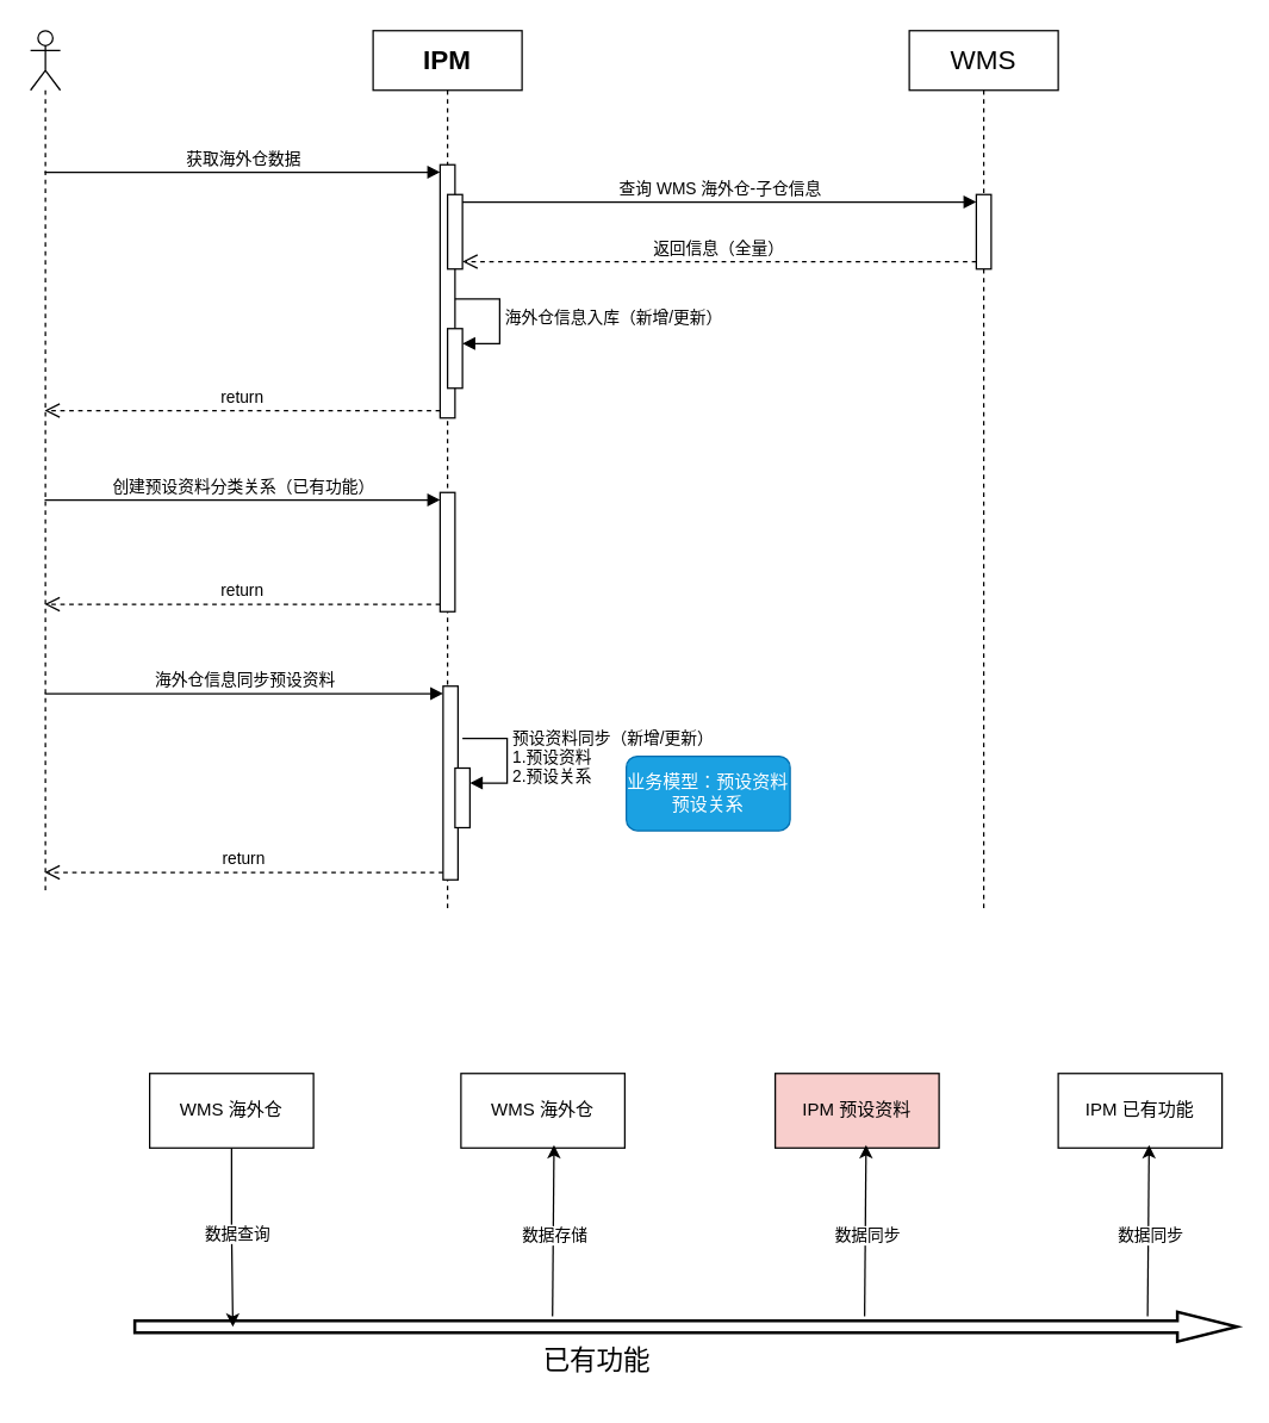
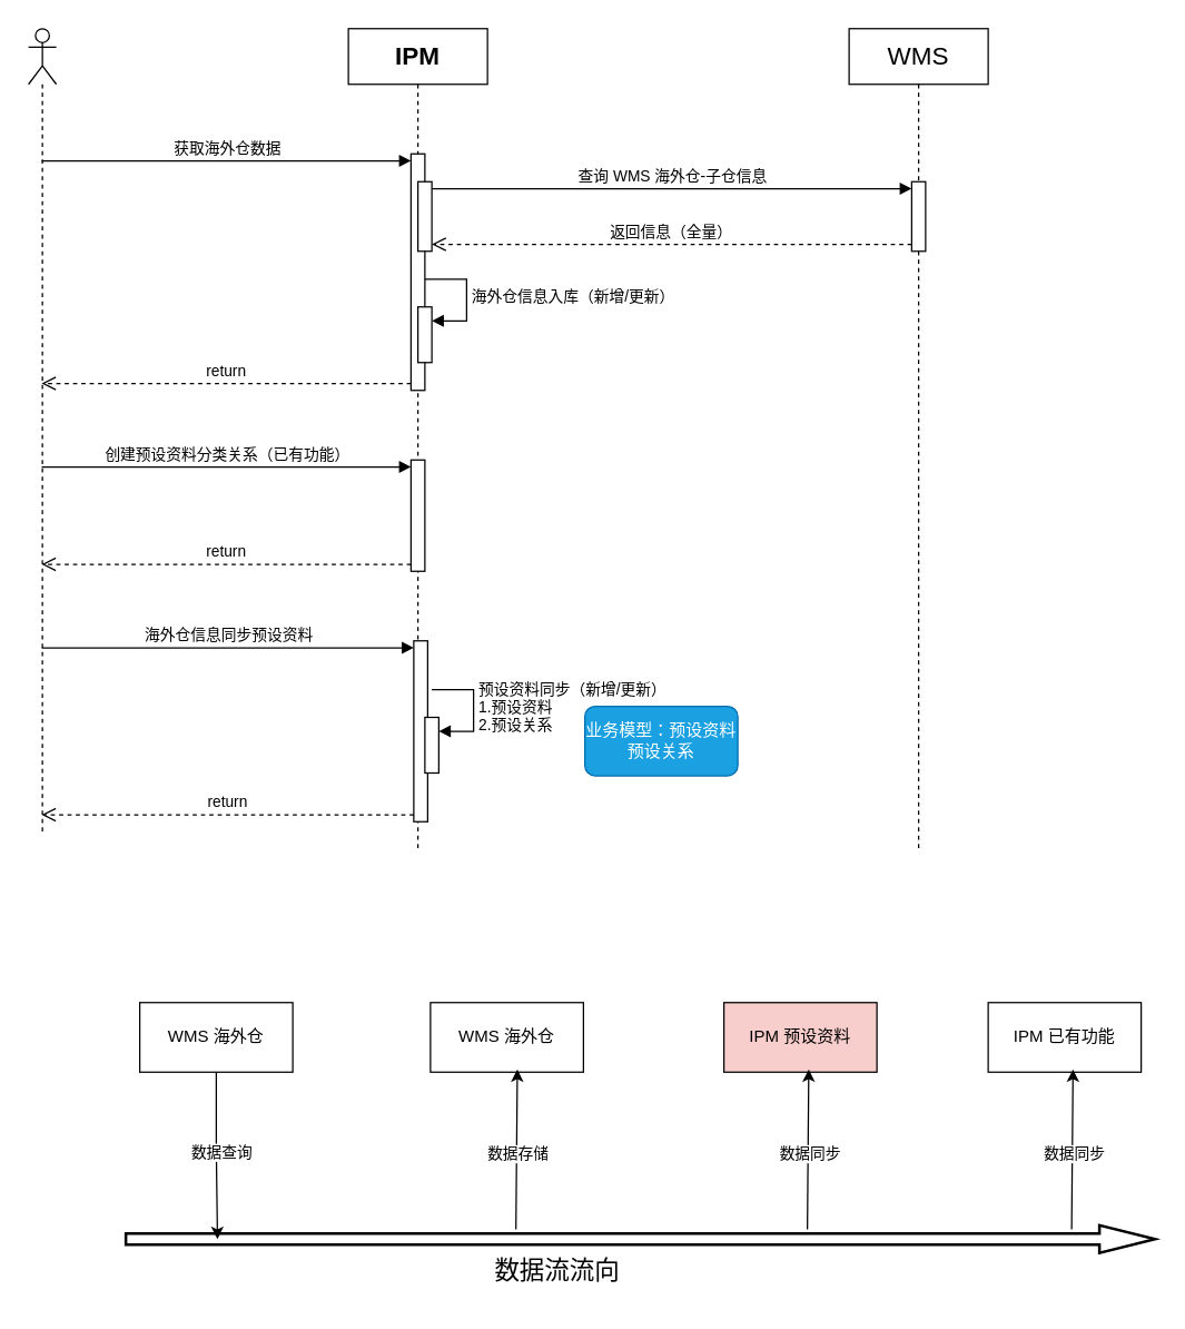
  <mxCell id="0" />
  <mxCell id="1" parent="0" />
  <mxCell id="2" value="&lt;b&gt;&lt;font style=&quot;font-size: 18px;&quot;&gt;IPM&lt;/font&gt;&lt;/b&gt;" style="shape=umlLifeline;perimeter=lifelinePerimeter;whiteSpace=wrap;html=1;container=1;dropTarget=0;collapsible=0;recursiveResize=0;outlineConnect=0;portConstraint=eastwest;newEdgeStyle={&quot;curved&quot;:0,&quot;rounded&quot;:0};" vertex="1" parent="1"><mxGeometry x="250" y="20" width="100" height="590" as="geometry" /></mxCell>
  <mxCell id="3" value="" style="html=1;points=[[0,0,0,0,5],[0,1,0,0,-5],[1,0,0,0,5],[1,1,0,0,-5]];perimeter=orthogonalPerimeter;outlineConnect=0;targetShapes=umlLifeline;portConstraint=eastwest;newEdgeStyle={&quot;curved&quot;:0,&quot;rounded&quot;:0};" vertex="1" parent="2"><mxGeometry x="45" y="90" width="10" height="170" as="geometry" /></mxCell>
  <mxCell id="4" value="" style="html=1;points=[[0,0,0,0,5],[0,1,0,0,-5],[1,0,0,0,5],[1,1,0,0,-5]];perimeter=orthogonalPerimeter;outlineConnect=0;targetShapes=umlLifeline;portConstraint=eastwest;newEdgeStyle={&quot;curved&quot;:0,&quot;rounded&quot;:0};" vertex="1" parent="2"><mxGeometry x="50" y="110" width="10" height="50" as="geometry" /></mxCell>
  <mxCell id="5" value="" style="html=1;points=[[0,0,0,0,5],[0,1,0,0,-5],[1,0,0,0,5],[1,1,0,0,-5]];perimeter=orthogonalPerimeter;outlineConnect=0;targetShapes=umlLifeline;portConstraint=eastwest;newEdgeStyle={&quot;curved&quot;:0,&quot;rounded&quot;:0};" vertex="1" parent="2"><mxGeometry x="50" y="200" width="10" height="40" as="geometry" /></mxCell>
  <mxCell id="6" value="海外仓信息入库（新增/更新）" style="html=1;align=left;spacingLeft=2;endArrow=block;rounded=0;edgeStyle=orthogonalEdgeStyle;curved=0;rounded=0;" edge="1" target="5" parent="2"><mxGeometry relative="1" as="geometry"><mxPoint x="55" y="180" as="sourcePoint" /><Array as="points"><mxPoint x="85" y="210" /></Array></mxGeometry></mxCell>
  <mxCell id="7" value="" style="html=1;points=[[0,0,0,0,5],[0,1,0,0,-5],[1,0,0,0,5],[1,1,0,0,-5]];perimeter=orthogonalPerimeter;outlineConnect=0;targetShapes=umlLifeline;portConstraint=eastwest;newEdgeStyle={&quot;curved&quot;:0,&quot;rounded&quot;:0};" vertex="1" parent="2"><mxGeometry x="47" y="440" width="10" height="130" as="geometry" /></mxCell>
  <mxCell id="8" value="" style="html=1;points=[[0,0,0,0,5],[0,1,0,0,-5],[1,0,0,0,5],[1,1,0,0,-5]];perimeter=orthogonalPerimeter;outlineConnect=0;targetShapes=umlLifeline;portConstraint=eastwest;newEdgeStyle={&quot;curved&quot;:0,&quot;rounded&quot;:0};" vertex="1" parent="2"><mxGeometry x="55" y="495" width="10" height="40" as="geometry" /></mxCell>
  <mxCell id="9" value="预设资料同步（新增/更新）&lt;div&gt;1.预设资料&lt;/div&gt;&lt;div&gt;2.预设关系&lt;/div&gt;" style="html=1;align=left;spacingLeft=2;endArrow=block;rounded=0;edgeStyle=orthogonalEdgeStyle;curved=0;rounded=0;" edge="1" target="8" parent="2"><mxGeometry relative="1" as="geometry"><mxPoint x="60" y="475" as="sourcePoint" /><Array as="points"><mxPoint x="90" y="505" /></Array></mxGeometry></mxCell>
  <mxCell id="10" value="" style="html=1;points=[[0,0,0,0,5],[0,1,0,0,-5],[1,0,0,0,5],[1,1,0,0,-5]];perimeter=orthogonalPerimeter;outlineConnect=0;targetShapes=umlLifeline;portConstraint=eastwest;newEdgeStyle={&quot;curved&quot;:0,&quot;rounded&quot;:0};" vertex="1" parent="2"><mxGeometry x="45" y="310" width="10" height="80" as="geometry" /></mxCell>
  <mxCell id="11" value="&lt;font style=&quot;font-size: 18px;&quot;&gt;WMS&lt;/font&gt;" style="shape=umlLifeline;perimeter=lifelinePerimeter;whiteSpace=wrap;html=1;container=1;dropTarget=0;collapsible=0;recursiveResize=0;outlineConnect=0;portConstraint=eastwest;newEdgeStyle={&quot;curved&quot;:0,&quot;rounded&quot;:0};" vertex="1" parent="1"><mxGeometry x="610" y="20" width="100" height="590" as="geometry" /></mxCell>
  <mxCell id="12" value="" style="html=1;points=[[0,0,0,0,5],[0,1,0,0,-5],[1,0,0,0,5],[1,1,0,0,-5]];perimeter=orthogonalPerimeter;outlineConnect=0;targetShapes=umlLifeline;portConstraint=eastwest;newEdgeStyle={&quot;curved&quot;:0,&quot;rounded&quot;:0};" vertex="1" parent="11"><mxGeometry x="45" y="110" width="10" height="50" as="geometry" /></mxCell>
  <mxCell id="13" value="查询 WMS 海外仓-子仓信息" style="html=1;verticalAlign=bottom;endArrow=block;curved=0;rounded=0;entryX=0;entryY=0;entryDx=0;entryDy=5;exitX=1;exitY=0;exitDx=0;exitDy=5;exitPerimeter=0;" edge="1" target="12" parent="1" source="4"><mxGeometry relative="1" as="geometry"><mxPoint x="475" y="135" as="sourcePoint" /></mxGeometry></mxCell>
  <mxCell id="14" value="返回信息（全量）" style="html=1;verticalAlign=bottom;endArrow=open;dashed=1;endSize=8;curved=0;rounded=0;exitX=0;exitY=1;exitDx=0;exitDy=-5;entryX=1;entryY=1;entryDx=0;entryDy=-5;entryPerimeter=0;" edge="1" source="12" parent="1" target="4"><mxGeometry relative="1" as="geometry"><mxPoint x="470" y="175" as="targetPoint" /></mxGeometry></mxCell>
  <mxCell id="15" value="" style="shape=umlLifeline;perimeter=lifelinePerimeter;whiteSpace=wrap;html=1;container=1;dropTarget=0;collapsible=0;recursiveResize=0;outlineConnect=0;portConstraint=eastwest;newEdgeStyle={&quot;curved&quot;:0,&quot;rounded&quot;:0};participant=umlActor;" vertex="1" parent="1"><mxGeometry x="20" y="20" width="20" height="580" as="geometry" /></mxCell>
  <mxCell id="16" value="获取海外仓数据" style="html=1;verticalAlign=bottom;endArrow=block;curved=0;rounded=0;entryX=0;entryY=0;entryDx=0;entryDy=5;" edge="1" target="3" parent="1" source="15"><mxGeometry relative="1" as="geometry"><mxPoint x="200" y="115" as="sourcePoint" /></mxGeometry></mxCell>
  <mxCell id="17" value="return" style="html=1;verticalAlign=bottom;endArrow=open;dashed=1;endSize=8;curved=0;rounded=0;exitX=0;exitY=1;exitDx=0;exitDy=-5;" edge="1" source="3" parent="1" target="15"><mxGeometry relative="1" as="geometry"><mxPoint x="210" y="275" as="targetPoint" /></mxGeometry></mxCell>
  <mxCell id="18" value="海外仓信息同步预设资料" style="html=1;verticalAlign=bottom;endArrow=block;curved=0;rounded=0;entryX=0;entryY=0;entryDx=0;entryDy=5;" edge="1" target="7" parent="1" source="15"><mxGeometry relative="1" as="geometry"><mxPoint x="69.5" y="465" as="sourcePoint" /></mxGeometry></mxCell>
  <mxCell id="19" value="return" style="html=1;verticalAlign=bottom;endArrow=open;dashed=1;endSize=8;curved=0;rounded=0;exitX=0;exitY=1;exitDx=0;exitDy=-5;" edge="1" source="7" parent="1" target="15"><mxGeometry relative="1" as="geometry"><mxPoint x="69.5" y="585" as="targetPoint" /></mxGeometry></mxCell>
  <mxCell id="20" value="业务模型：预设资料&lt;div&gt;预设关系&lt;/div&gt;" style="html=1;whiteSpace=wrap;fillColor=#1ba1e2;fontColor=#ffffff;strokeColor=#006EAF;rounded=1;" vertex="1" parent="1"><mxGeometry x="420" y="507" width="110" height="50" as="geometry" /></mxCell>
  <mxCell id="21" value="创建预设资料分类关系（已有功能）" style="html=1;verticalAlign=bottom;endArrow=block;curved=0;rounded=0;entryX=0;entryY=0;entryDx=0;entryDy=5;" edge="1" target="10" parent="1" source="15"><mxGeometry relative="1" as="geometry"><mxPoint x="225" y="335" as="sourcePoint" /></mxGeometry></mxCell>
  <mxCell id="22" value="return" style="html=1;verticalAlign=bottom;endArrow=open;dashed=1;endSize=8;curved=0;rounded=0;exitX=0;exitY=1;exitDx=0;exitDy=-5;" edge="1" source="10" parent="1" target="15"><mxGeometry relative="1" as="geometry"><mxPoint x="225" y="405" as="targetPoint" /></mxGeometry></mxCell>
  <mxCell id="23" value="WMS 海外仓" style="html=1;whiteSpace=wrap;" vertex="1" parent="1"><mxGeometry x="100" y="720" width="110" height="50" as="geometry" /></mxCell>
  <mxCell id="24" value="WMS 海外仓" style="html=1;whiteSpace=wrap;" vertex="1" parent="1"><mxGeometry x="309" y="720" width="110" height="50" as="geometry" /></mxCell>
  <mxCell id="25" value="IPM 预设资料" style="html=1;whiteSpace=wrap;fillColor=#f8cecc;" vertex="1" parent="1"><mxGeometry x="520" y="720" width="110" height="50" as="geometry" /></mxCell>
  <mxCell id="26" value="IPM 已有功能" style="html=1;whiteSpace=wrap;" vertex="1" parent="1"><mxGeometry x="710" y="720" width="110" height="50" as="geometry" /></mxCell>
  <mxCell id="27" value="" style="verticalLabelPosition=bottom;verticalAlign=top;html=1;strokeWidth=2;shape=mxgraph.arrows2.arrow;dy=0.6;dx=40;notch=0;" vertex="1" parent="1"><mxGeometry x="90" y="880" width="740" height="20" as="geometry" /></mxCell>
  <mxCell id="28" style="edgeStyle=orthogonalEdgeStyle;rounded=0;orthogonalLoop=1;jettySize=auto;html=1;exitX=0.5;exitY=1;exitDx=0;exitDy=0;entryX=0.089;entryY=0.5;entryDx=0;entryDy=0;entryPerimeter=0;" edge="1" parent="1" source="23" target="27"><mxGeometry relative="1" as="geometry" /></mxCell>
  <mxCell id="29" value="数据查询" style="edgeLabel;html=1;align=center;verticalAlign=middle;resizable=0;points=[];" vertex="1" connectable="0" parent="28"><mxGeometry x="-0.042" y="3" relative="1" as="geometry"><mxPoint as="offset" /></mxGeometry></mxCell>
  <mxCell id="30" value="" style="endArrow=classic;html=1;rounded=0;entryX=0.568;entryY=0.96;entryDx=0;entryDy=0;entryPerimeter=0;exitX=0.379;exitY=0.15;exitDx=0;exitDy=0;exitPerimeter=0;" edge="1" parent="1" source="27" target="24"><mxGeometry width="50" height="50" relative="1" as="geometry"><mxPoint x="371" y="850" as="sourcePoint" /><mxPoint x="370" y="810" as="targetPoint" /></mxGeometry></mxCell>
  <mxCell id="31" value="数据存储" style="edgeLabel;html=1;align=center;verticalAlign=middle;resizable=0;points=[];" vertex="1" connectable="0" parent="30"><mxGeometry x="-0.204" y="-2" relative="1" as="geometry"><mxPoint x="-1" y="-9" as="offset" /></mxGeometry></mxCell>
  <mxCell id="32" value="" style="endArrow=classic;html=1;rounded=0;entryX=0.568;entryY=0.96;entryDx=0;entryDy=0;entryPerimeter=0;exitX=0.379;exitY=0.15;exitDx=0;exitDy=0;exitPerimeter=0;" edge="1" parent="1"><mxGeometry width="50" height="50" relative="1" as="geometry"><mxPoint x="580" y="883" as="sourcePoint" /><mxPoint x="581" y="768" as="targetPoint" /></mxGeometry></mxCell>
  <mxCell id="33" value="数据同步" style="edgeLabel;html=1;align=center;verticalAlign=middle;resizable=0;points=[];" vertex="1" connectable="0" parent="32"><mxGeometry x="-0.204" y="-2" relative="1" as="geometry"><mxPoint x="-1" y="-9" as="offset" /></mxGeometry></mxCell>
  <mxCell id="34" value="" style="endArrow=classic;html=1;rounded=0;entryX=0.568;entryY=0.96;entryDx=0;entryDy=0;entryPerimeter=0;exitX=0.379;exitY=0.15;exitDx=0;exitDy=0;exitPerimeter=0;" edge="1" parent="1"><mxGeometry width="50" height="50" relative="1" as="geometry"><mxPoint x="770" y="883" as="sourcePoint" /><mxPoint x="771" y="768" as="targetPoint" /></mxGeometry></mxCell>
  <mxCell id="35" value="数据同步" style="edgeLabel;html=1;align=center;verticalAlign=middle;resizable=0;points=[];" vertex="1" connectable="0" parent="34"><mxGeometry x="-0.204" y="-2" relative="1" as="geometry"><mxPoint x="-1" y="-9" as="offset" /></mxGeometry></mxCell>
- <mxCell id="36" value="&lt;font style=&quot;font-size: 18px;&quot;&gt;已有功能&lt;/font&gt;" style="text;html=1;align=center;verticalAlign=middle;resizable=0;points=[];autosize=1;strokeColor=none;fillColor=none;" vertex="1" parent="1"><mxGeometry x="345" y="893" width="110" height="40" as="geometry" /></mxCell>
+ <mxCell id="36" value="&lt;font style=&quot;font-size: 18px;&quot;&gt;数据流流向&lt;/font&gt;" style="text;html=1;align=center;verticalAlign=middle;resizable=0;points=[];autosize=1;strokeColor=none;fillColor=none;" vertex="1" parent="1"><mxGeometry x="345" y="893" width="110" height="40" as="geometry" /></mxCell>
